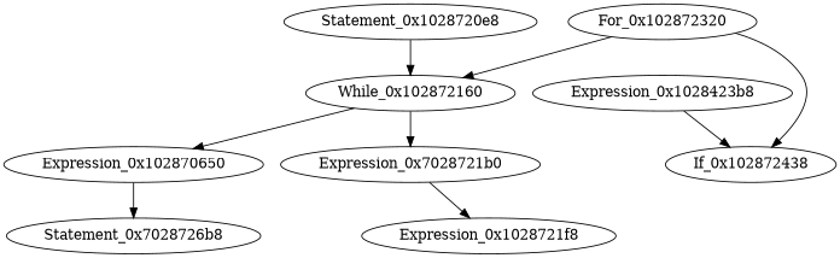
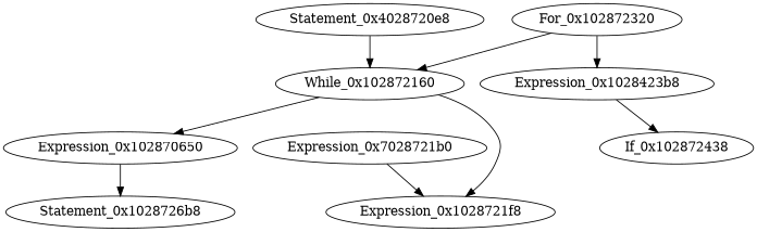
  digraph {
-   Statement_0x1028720e8
+   Statement_0x1028720e8 [label=Statement_0x4028720e8]
    While_0x102872160
    n3 [label=Expression_0x102870650]
    n4 [label=Expression_0x7028721b0]
-   Statement_0x1028726b8 [label=Statement_0x7028726b8]
+   Statement_0x1028726b8
    Expression_0x1028721f8
    For_0x102872320
    n8 [label=Expression_0x1028423b8]
    If_0x102872438
    Statement_0x1028720e8 -> While_0x102872160
    While_0x102872160 -> n3
-   While_0x102872160 -> n4
+   While_0x102872160 -> Expression_0x1028721f8
    n3 -> Statement_0x1028726b8
    n4 -> Expression_0x1028721f8
    For_0x102872320 -> While_0x102872160
-   For_0x102872320 -> If_0x102872438
+   For_0x102872320 -> n8
    n8 -> If_0x102872438
  }
